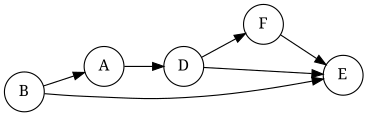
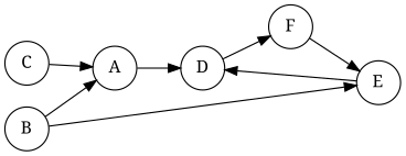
  digraph {
    fontname="Noto Serif"
    rankdir=LR
    node [fontname="Noto Serif" shape=circle]
    edge [fontname="Noto Serif"]
+   C
    A
    D
    F
    E
    B
+   C -> A
    A -> D
    D -> F
-   D -> E
+   E -> D
    F -> E
    B -> A
    B -> E
  }
